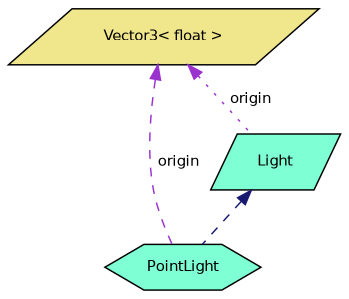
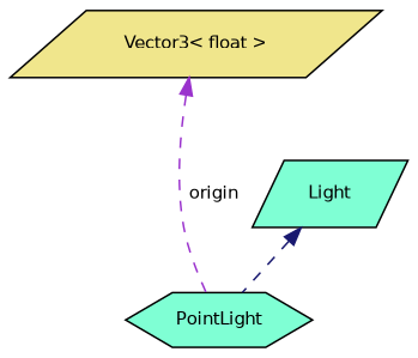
  digraph {
    node [color=black fillcolor=aquamarine fontname=Helvetica fontsize=10 shape=parallelogram style=filled]
    edge [color=darkorchid3 dir=back fontname=Helvetica fontsize=10 labelfontname=Helvetica labelfontsize=10 style=dashed]
    n1 [fontcolor=black height=0.2 label=PointLight shape=hexagon width=0.4]
    n2 [height=0.2 label=Light width=0.4]
    n3 [fillcolor=khaki height=0.2 label="Vector3\< float \>" width=0.4]
    n2 -> n1 [color=midnightblue]
    n3 -> n1 [label=" origin"]
-   n3 -> n2 [label=" origin" style=dotted]
  }
